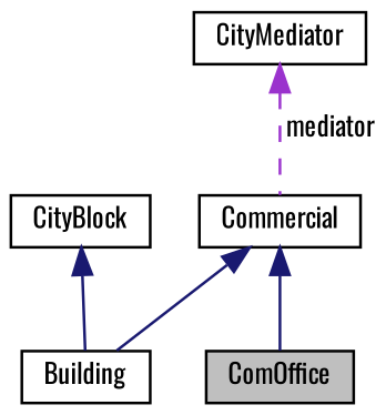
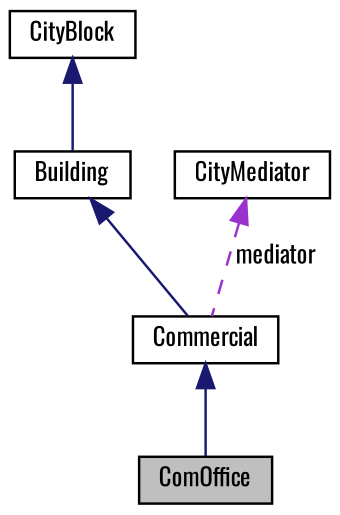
  digraph {
    fontname=Oswald
    node [color=black fillcolor=white fontname=Oswald fontsize=10 shape=record style=filled]
    edge [color=midnightblue dir=back fontname=Oswald fontsize=10 labelfontname=Helvetica labelfontsize=10 style=solid]
    n1 [fillcolor=grey75 fontcolor=black height=0.2 label=ComOffice width=0.4]
    n2 [height=0.2 label=Commercial width=0.4]
    n3 [height=0.2 label=Building width=0.4]
    n4 [height=0.2 label=CityBlock width=0.4]
    n5 [height=0.2 label=CityMediator width=0.4]
    n2 -> n1
-   n2 -> n3
+   n3 -> n2
    n4 -> n3
    n5 -> n2 [color=darkorchid3 label=" mediator" style=dashed]
  }
